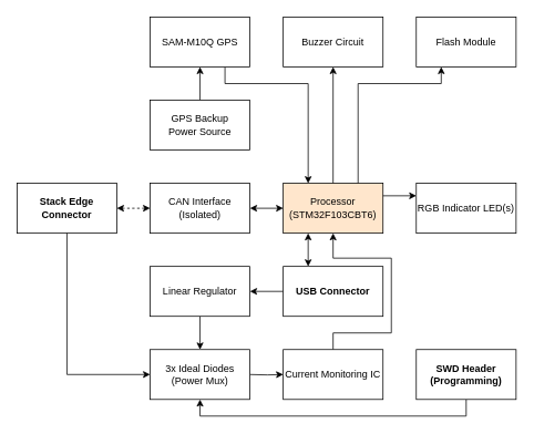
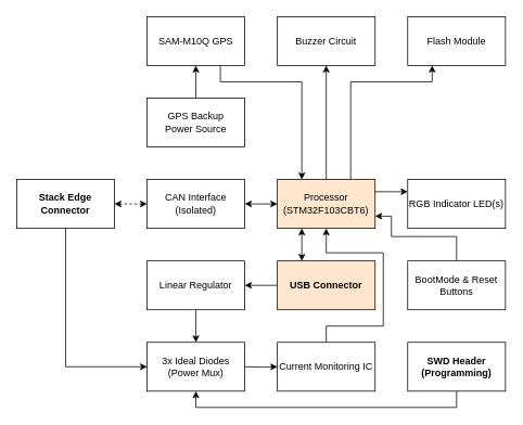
  <mxCell id="0" />
  <mxCell id="1" parent="0" />
  <mxCell id="2" value="" style="edgeStyle=orthogonalEdgeStyle;rounded=0;orthogonalLoop=1;jettySize=auto;html=1;startArrow=classic;startFill=1;dashed=1;" parent="1" source="3" target="8" edge="1"><mxGeometry relative="1" as="geometry" /></mxCell>
  <mxCell id="3" value="&lt;div&gt;Stack Edge Connector&lt;/div&gt;" style="whiteSpace=wrap;html=1;fontStyle=1" parent="1" vertex="1"><mxGeometry x="20" y="220" width="120" height="60" as="geometry" /></mxCell>
  <mxCell id="4" style="edgeStyle=orthogonalEdgeStyle;rounded=0;orthogonalLoop=1;jettySize=auto;html=1;entryX=0.5;entryY=1;entryDx=0;entryDy=0;" parent="1" source="6" target="14" edge="1"><mxGeometry relative="1" as="geometry" /></mxCell>
  <mxCell id="5" style="edgeStyle=orthogonalEdgeStyle;rounded=0;orthogonalLoop=1;jettySize=auto;html=1;exitX=0.75;exitY=0;exitDx=0;exitDy=0;entryX=0.25;entryY=1;entryDx=0;entryDy=0;" parent="1" source="6" target="13" edge="1"><mxGeometry relative="1" as="geometry"><Array as="points"><mxPoint x="430" y="100" /><mxPoint x="530" y="100" /></Array></mxGeometry></mxCell>
  <mxCell id="6" value="Processor&lt;br&gt;(STM32F103CBT6)" style="whiteSpace=wrap;html=1;fillColor=#ffe6cc;" parent="1" vertex="1"><mxGeometry x="340" y="220" width="120" height="60" as="geometry" /></mxCell>
  <mxCell id="7" value="" style="edgeStyle=orthogonalEdgeStyle;rounded=0;orthogonalLoop=1;jettySize=auto;html=1;startArrow=classic;startFill=1;" parent="1" source="8" target="6" edge="1"><mxGeometry relative="1" as="geometry" /></mxCell>
  <mxCell id="8" value="CAN Interface (Isolated)" style="whiteSpace=wrap;html=1;" parent="1" vertex="1"><mxGeometry x="180" y="220" width="120" height="60" as="geometry" /></mxCell>
  <mxCell id="9" value="" style="edgeStyle=orthogonalEdgeStyle;rounded=0;orthogonalLoop=1;jettySize=auto;html=1;" parent="1" edge="1"><mxGeometry relative="1" as="geometry"><mxPoint x="340" y="450" as="sourcePoint" /></mxGeometry></mxCell>
  <mxCell id="10" value="" style="edgeStyle=orthogonalEdgeStyle;rounded=0;orthogonalLoop=1;jettySize=auto;html=1;" parent="1" edge="1"><mxGeometry relative="1" as="geometry"><mxPoint x="80" y="420" as="targetPoint" /></mxGeometry></mxCell>
  <mxCell id="11" style="edgeStyle=orthogonalEdgeStyle;rounded=0;orthogonalLoop=1;jettySize=auto;html=1;exitX=0.75;exitY=1;exitDx=0;exitDy=0;entryX=0.25;entryY=0;entryDx=0;entryDy=0;" parent="1" source="12" target="6" edge="1"><mxGeometry relative="1" as="geometry"><Array as="points"><mxPoint x="270" y="100" /><mxPoint x="370" y="100" /></Array></mxGeometry></mxCell>
  <mxCell id="12" value="SAM-M10Q GPS" style="whiteSpace=wrap;html=1;" parent="1" vertex="1"><mxGeometry x="180" width="120" height="60" as="geometry" y="20" /></mxCell>
  <mxCell id="13" value="Flash Module" style="whiteSpace=wrap;html=1;" parent="1" vertex="1"><mxGeometry x="500" width="120" height="60" as="geometry" y="20" /></mxCell>
  <mxCell id="14" value="Buzzer Circuit" style="whiteSpace=wrap;html=1;" parent="1" vertex="1"><mxGeometry x="340" width="120" height="60" as="geometry" y="20" /></mxCell>
  <mxCell id="15" style="edgeStyle=orthogonalEdgeStyle;rounded=0;orthogonalLoop=1;jettySize=auto;html=1;entryX=0;entryY=0.5;entryDx=0;entryDy=0;exitX=0.5;exitY=1;exitDx=0;exitDy=0;" edge="1" parent="1" target="27" source="3"><mxGeometry relative="1" as="geometry"><mxPoint x="80" y="280" as="sourcePoint" /><Array as="points"><mxPoint x="80" y="450" /></Array></mxGeometry></mxCell>
  <mxCell id="16" style="edgeStyle=orthogonalEdgeStyle;rounded=0;orthogonalLoop=1;jettySize=auto;html=1;exitX=1;exitY=0.25;exitDx=0;exitDy=0;entryX=0;entryY=0.25;entryDx=0;entryDy=0;" edge="1" parent="1" target="28" source="6"><mxGeometry relative="1" as="geometry"><mxPoint x="460" y="235" as="sourcePoint" /></mxGeometry></mxCell>
  <mxCell id="17" style="edgeStyle=orthogonalEdgeStyle;rounded=0;orthogonalLoop=1;jettySize=auto;html=1;exitX=0.5;exitY=0;exitDx=0;exitDy=0;entryX=0.5;entryY=1;entryDx=0;entryDy=0;" edge="1" parent="1" source="18" target="6"><mxGeometry relative="1" as="geometry"><mxPoint x="400" y="280" as="targetPoint" /><Array as="points"><mxPoint x="400" y="400" /><mxPoint x="470" y="400" /><mxPoint x="470" y="310" /><mxPoint x="400" y="310" /></Array></mxGeometry></mxCell>
  <mxCell id="18" value="&lt;div&gt;Current Monitoring IC&lt;br&gt;&lt;/div&gt;" style="whiteSpace=wrap;html=1;" vertex="1" parent="1"><mxGeometry x="340" y="420" width="120" height="60" as="geometry" /></mxCell>
  <mxCell id="19" value="" style="edgeStyle=orthogonalEdgeStyle;rounded=0;orthogonalLoop=1;jettySize=auto;html=1;" edge="1" parent="1" target="18"><mxGeometry relative="1" as="geometry"><mxPoint x="300" y="450" as="sourcePoint" /></mxGeometry></mxCell>
  <mxCell id="20" value="" style="edgeStyle=orthogonalEdgeStyle;rounded=0;orthogonalLoop=1;jettySize=auto;html=1;" edge="1" parent="1" source="22" target="26"><mxGeometry relative="1" as="geometry" /></mxCell>
  <mxCell id="21" style="edgeStyle=orthogonalEdgeStyle;rounded=0;orthogonalLoop=1;jettySize=auto;html=1;exitX=0.25;exitY=0;exitDx=0;exitDy=0;entryX=0.25;entryY=1;entryDx=0;entryDy=0;startArrow=classic;startFill=1;" edge="1" parent="1" source="22" target="6"><mxGeometry relative="1" as="geometry"><mxPoint x="370" y="280" as="targetPoint" /></mxGeometry></mxCell>
- <mxCell id="22" value="USB Connector" style="whiteSpace=wrap;html=1;fontStyle=1" vertex="1" parent="1"><mxGeometry x="340" y="320" width="120" height="60" as="geometry" /></mxCell>
+ <mxCell id="22" value="USB Connector" style="whiteSpace=wrap;html=1;fontStyle=1;fillColor=#ffe6cc;" vertex="1" parent="1"><mxGeometry x="340" y="320" width="120" height="60" as="geometry" /></mxCell>
  <mxCell id="23" style="edgeStyle=orthogonalEdgeStyle;rounded=0;orthogonalLoop=1;jettySize=auto;html=1;entryX=0.5;entryY=1;entryDx=0;entryDy=0;" edge="1" parent="1" source="24" target="27"><mxGeometry relative="1" as="geometry"><Array as="points"><mxPoint x="560" y="500" /><mxPoint x="240" y="500" /></Array></mxGeometry></mxCell>
  <mxCell id="24" value="&lt;div&gt;SWD Header&lt;/div&gt;&lt;div&gt;(Programming)&lt;/div&gt;" style="whiteSpace=wrap;html=1;fontStyle=1" vertex="1" parent="1"><mxGeometry x="500" y="420" width="120" height="60" as="geometry" /></mxCell>
  <mxCell id="25" value="" style="edgeStyle=orthogonalEdgeStyle;rounded=0;orthogonalLoop=1;jettySize=auto;html=1;" edge="1" parent="1" source="26" target="27"><mxGeometry relative="1" as="geometry" /></mxCell>
  <mxCell id="26" value="Linear Regulator" style="whiteSpace=wrap;html=1;" vertex="1" parent="1"><mxGeometry x="180" y="320" width="120" height="60" as="geometry" /></mxCell>
  <mxCell id="27" value="&lt;div&gt;3x Ideal Diodes&lt;/div&gt;&lt;div&gt;(Power Mux)&lt;/div&gt;" style="whiteSpace=wrap;html=1;" vertex="1" parent="1"><mxGeometry x="180" y="420" width="120" height="60" as="geometry" /></mxCell>
  <mxCell id="28" value="RGB Indicator LED(s)" style="whiteSpace=wrap;html=1;" vertex="1" parent="1"><mxGeometry x="500" y="220" width="120" height="60" as="geometry" /></mxCell>
+ <mxCell id="29" style="edgeStyle=orthogonalEdgeStyle;rounded=0;orthogonalLoop=1;jettySize=auto;html=1;exitX=0.5;exitY=0;exitDx=0;exitDy=0;entryX=1;entryY=0.75;entryDx=0;entryDy=0;" edge="1" parent="1" source="30" target="6"><mxGeometry relative="1" as="geometry"><mxPoint x="460" y="265" as="targetPoint" /><Array as="points"><mxPoint x="560" y="290" /><mxPoint x="480" y="290" /><mxPoint x="480" y="265" /></Array></mxGeometry></mxCell>
+ <mxCell id="30" value="&lt;div&gt;BootMode &amp;amp; Reset&lt;/div&gt;&lt;div&gt;Buttons&lt;br&gt;&lt;/div&gt;" style="whiteSpace=wrap;html=1;" vertex="1" parent="1"><mxGeometry x="500" y="320" width="120" height="60" as="geometry" /></mxCell>
  <mxCell id="31" value="" style="edgeStyle=orthogonalEdgeStyle;rounded=0;orthogonalLoop=1;jettySize=auto;html=1;" edge="1" parent="1" source="32" target="12"><mxGeometry relative="1" as="geometry" /></mxCell>
  <mxCell id="32" value="&lt;div&gt;GPS Backup&lt;/div&gt;&lt;div&gt;Power Source&lt;br&gt;&lt;/div&gt;" style="whiteSpace=wrap;html=1;" vertex="1" parent="1"><mxGeometry x="180" y="120" width="120" height="60" as="geometry" /></mxCell>
